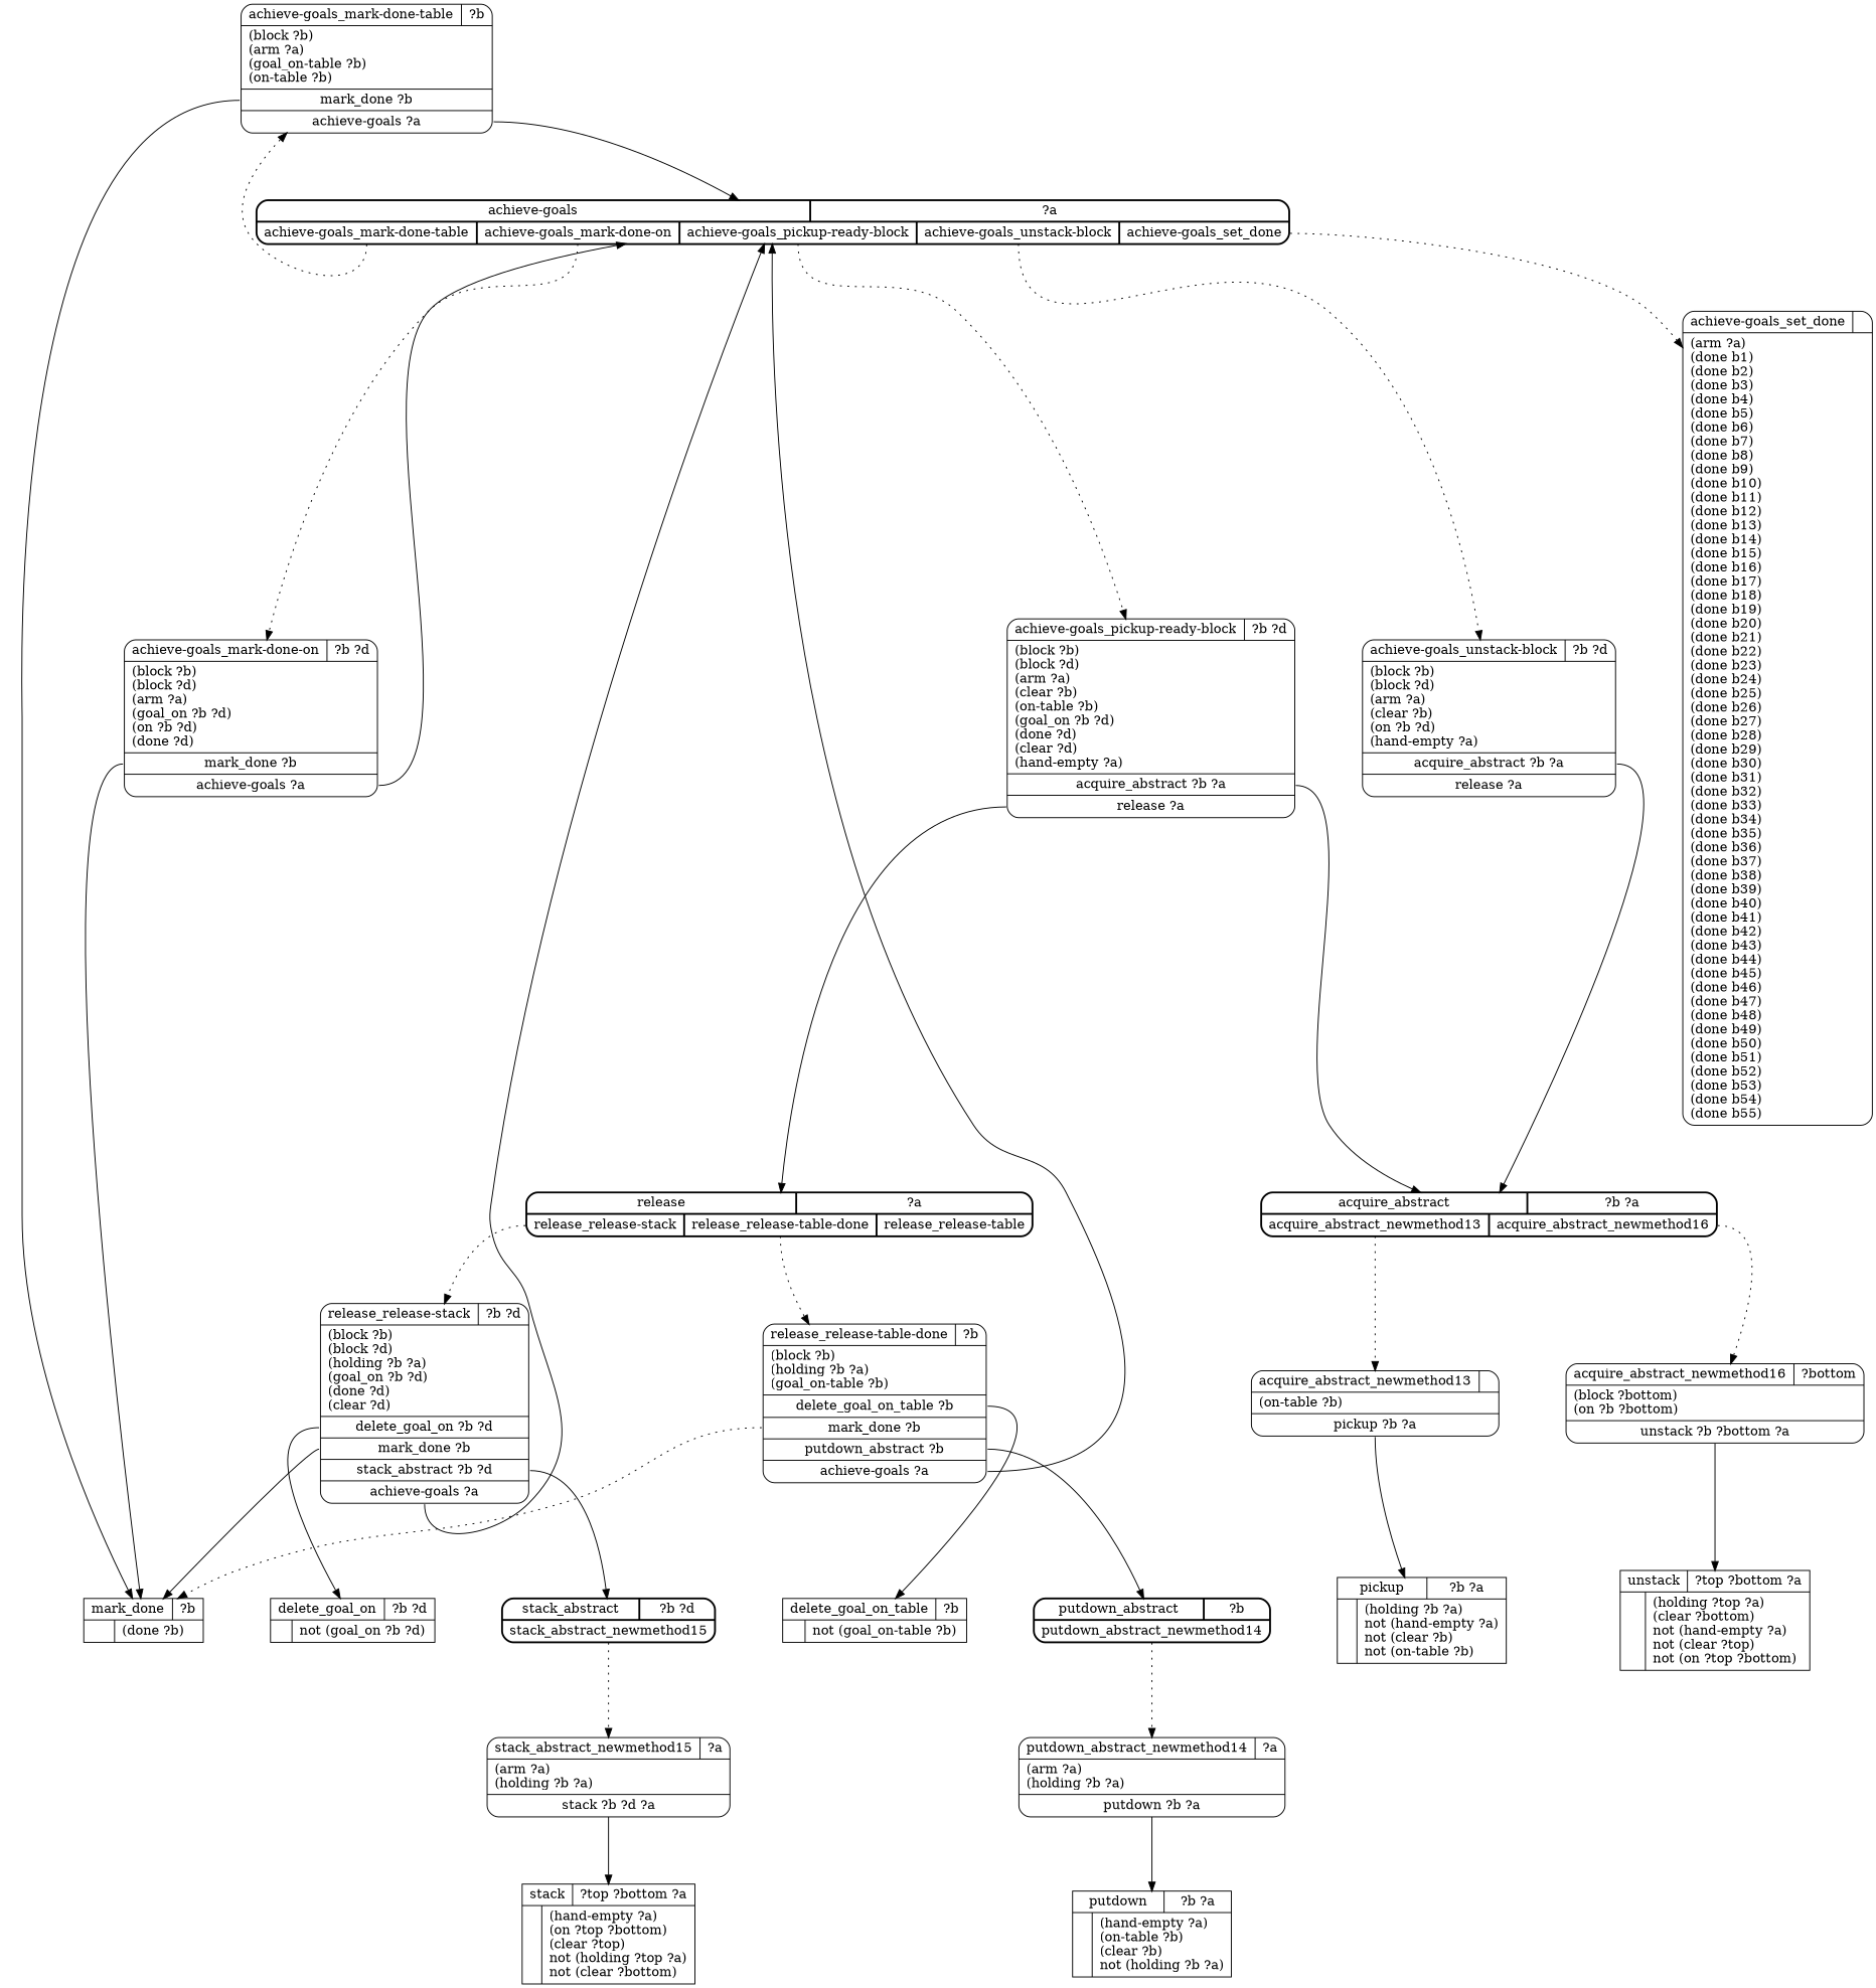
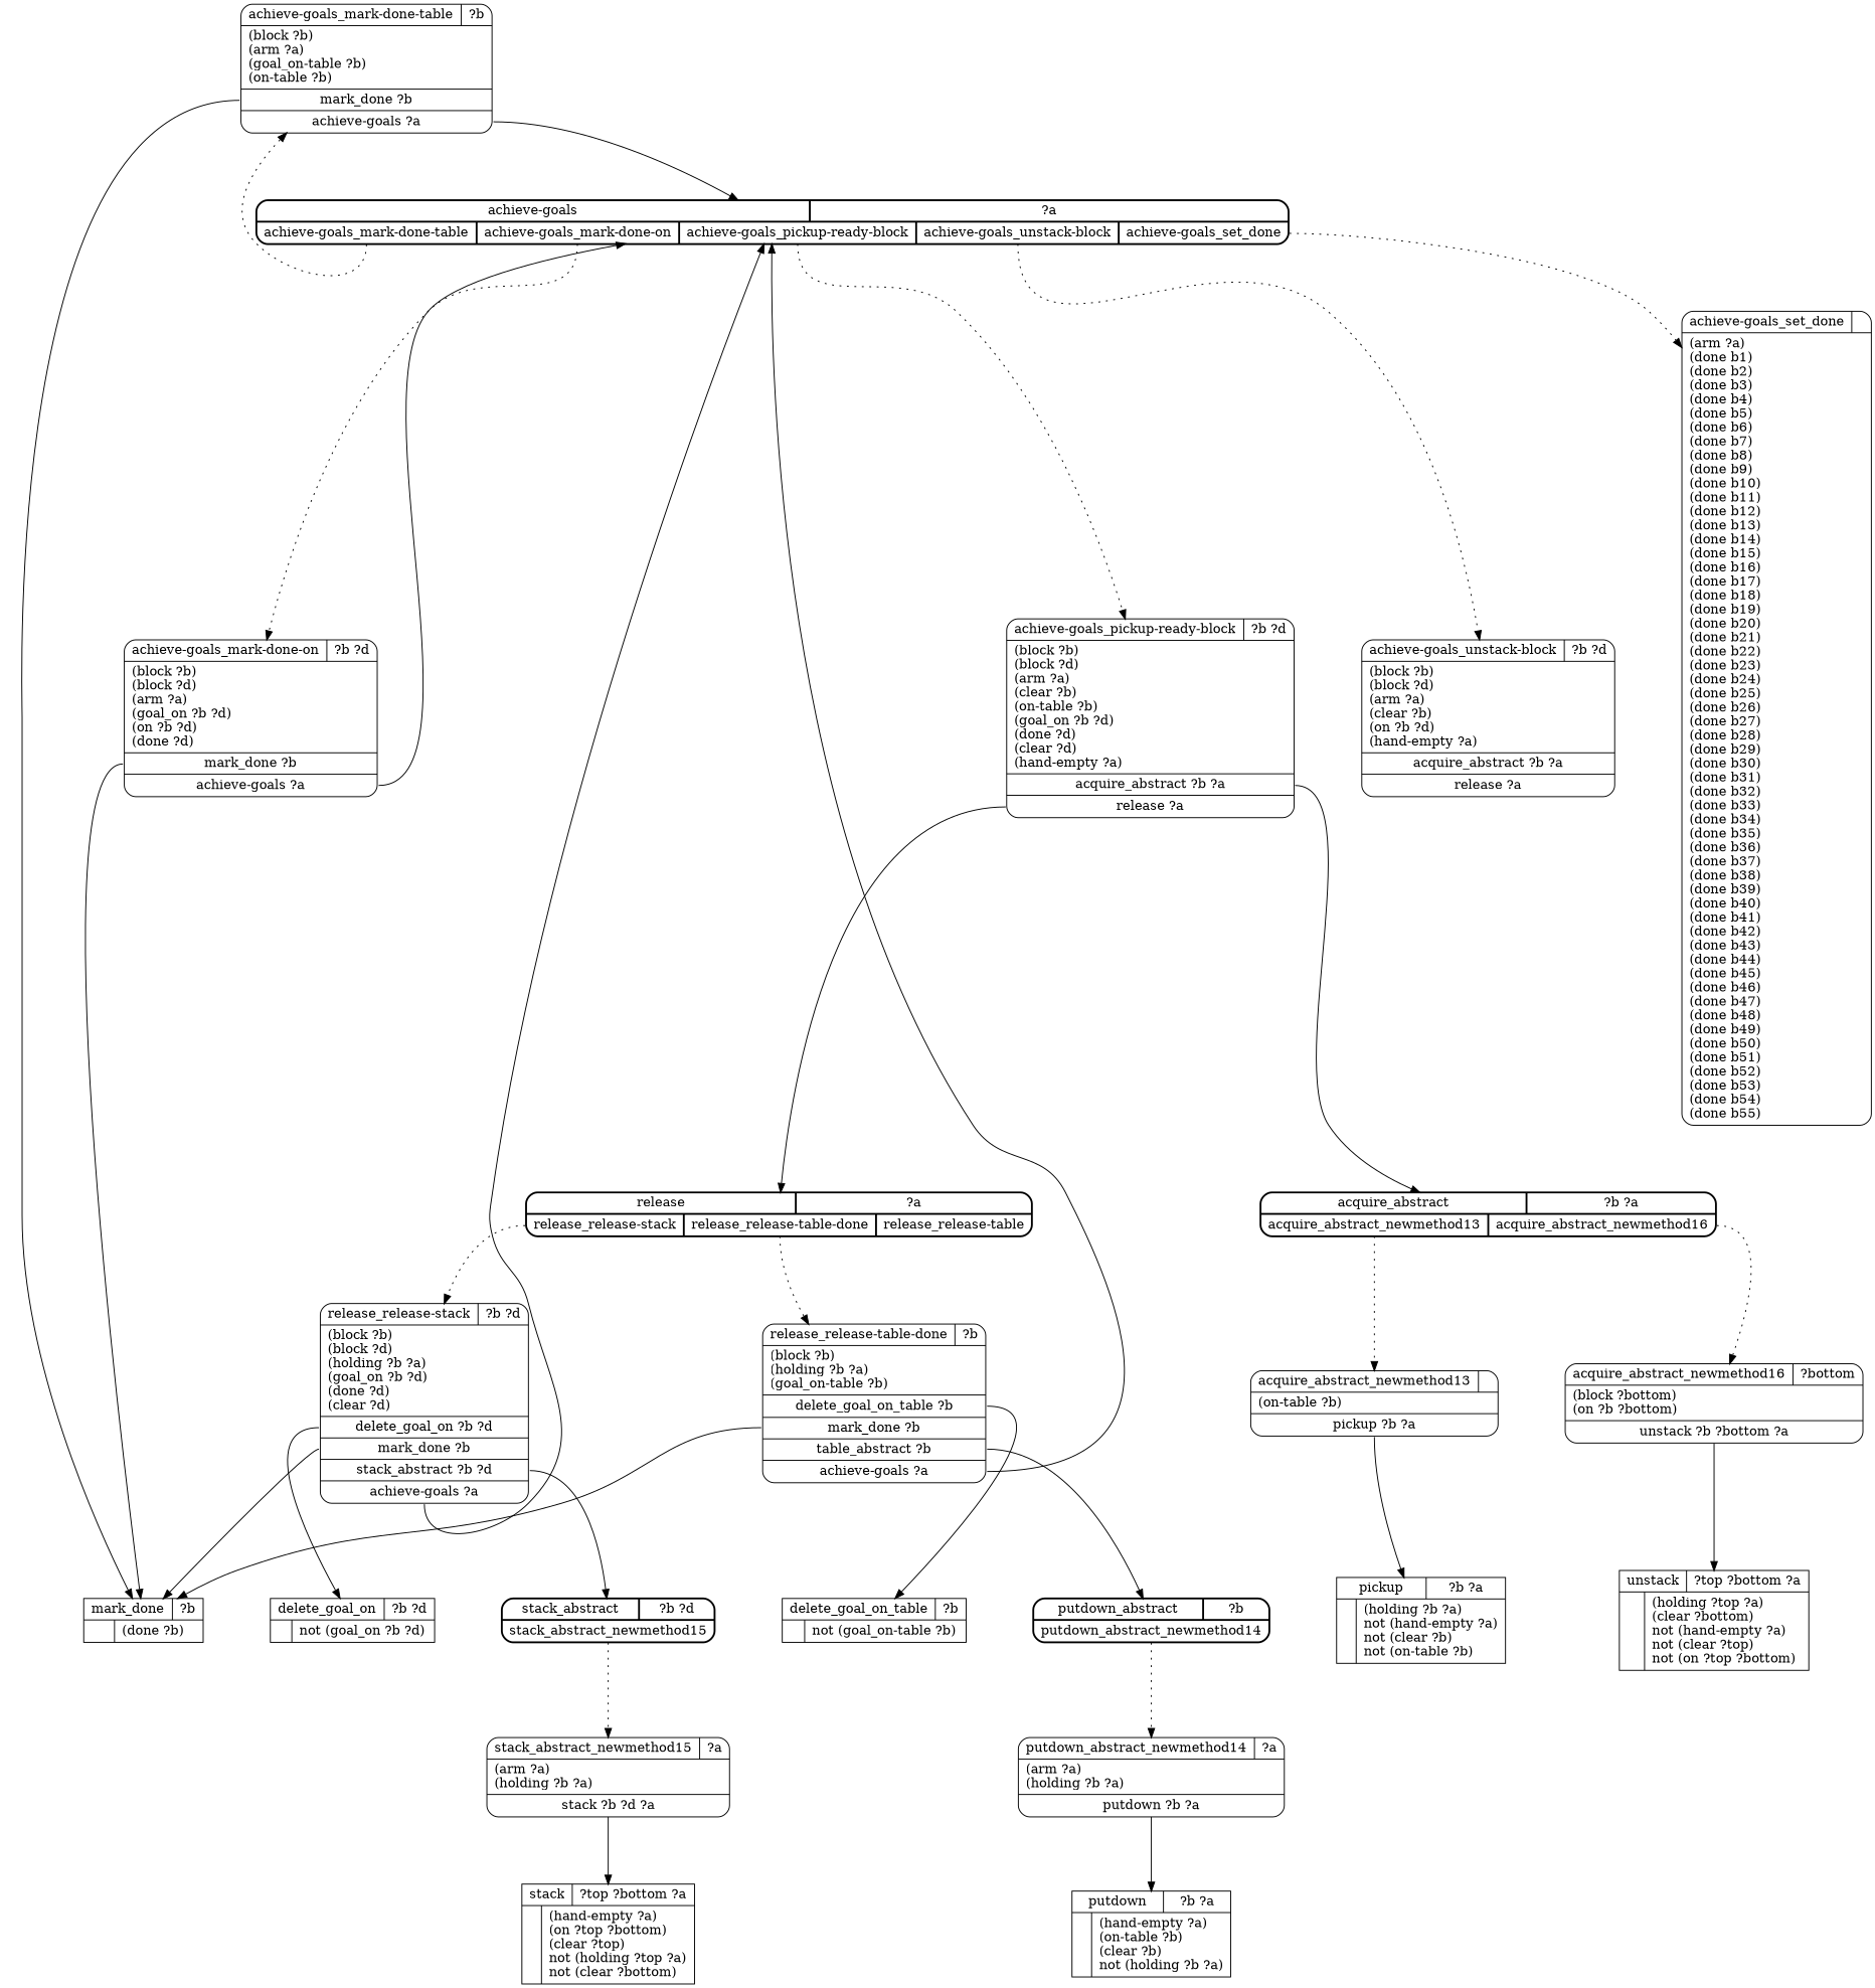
  digraph {
    nodesep=1
    ranksep=1
    node [shape=Mrecord]
    edge [tailport=0]
    mark_done [label="{{\N|?b}|{|(done ?b)\l}}" shape=record]
    delete_goal_on [label="{{\N|?b ?d}|{|not (goal_on ?b ?d)\l}}" shape=record]
    delete_goal_on_table [label="{{\N|?b}|{|not (goal_on-table ?b)\l}}" shape=record]
    pickup [label="{{\N|?b ?a}|{|(holding ?b ?a)\lnot (hand-empty ?a)\lnot (clear ?b)\lnot (on-table ?b)\l}}" shape=record]
    putdown [label="{{\N|?b ?a}|{|(hand-empty ?a)\l(on-table ?b)\l(clear ?b)\lnot (holding ?b ?a)\l}}" shape=record]
    stack [label="{{\N|?top ?bottom ?a}|{|(hand-empty ?a)\l(on ?top ?bottom)\l(clear ?top)\lnot (holding ?top ?a)\lnot (clear ?bottom)\l}}" shape=record]
    unstack [label="{{\N|?top ?bottom ?a}|{|(holding ?top ?a)\l(clear ?bottom)\lnot (hand-empty ?a)\lnot (clear ?top)\lnot (on ?top ?bottom)\l}}" shape=record]
    "achieve-goals" [label="{{\N|?a}|{<0>achieve-goals_mark-done-table|<1>achieve-goals_mark-done-on|<2>achieve-goals_pickup-ready-block|<3>achieve-goals_unstack-block|<4>achieve-goals_set_done}}" style=bold]
    "achieve-goals_mark-done-table" [label="{{\N|?b}|(block ?b)\l(arm ?a)\l(goal_on-table ?b)\l(on-table ?b)\l|<0>mark_done ?b|<1>achieve-goals ?a}"]
    "achieve-goals_mark-done-on" [label="{{\N|?b ?d}|(block ?b)\l(block ?d)\l(arm ?a)\l(goal_on ?b ?d)\l(on ?b ?d)\l(done ?d)\l|<0>mark_done ?b|<1>achieve-goals ?a}"]
    "achieve-goals_pickup-ready-block" [label="{{\N|?b ?d}|(block ?b)\l(block ?d)\l(arm ?a)\l(clear ?b)\l(on-table ?b)\l(goal_on ?b ?d)\l(done ?d)\l(clear ?d)\l(hand-empty ?a)\l|<0>acquire_abstract ?b ?a|<1>release ?a}"]
    "achieve-goals_unstack-block" [label="{{\N|?b ?d}|(block ?b)\l(block ?d)\l(arm ?a)\l(clear ?b)\l(on ?b ?d)\l(hand-empty ?a)\l|<0>acquire_abstract ?b ?a|<1>release ?a}"]
    "achieve-goals_set_done" [label="{{\N|}|(arm ?a)\l(done b1)\l(done b2)\l(done b3)\l(done b4)\l(done b5)\l(done b6)\l(done b7)\l(done b8)\l(done b9)\l(done b10)\l(done b11)\l(done b12)\l(done b13)\l(done b14)\l(done b15)\l(done b16)\l(done b17)\l(done b18)\l(done b19)\l(done b20)\l(done b21)\l(done b22)\l(done b23)\l(done b24)\l(done b25)\l(done b26)\l(done b27)\l(done b28)\l(done b29)\l(done b30)\l(done b31)\l(done b32)\l(done b33)\l(done b34)\l(done b35)\l(done b36)\l(done b37)\l(done b38)\l(done b39)\l(done b40)\l(done b41)\l(done b42)\l(done b43)\l(done b44)\l(done b45)\l(done b46)\l(done b47)\l(done b48)\l(done b49)\l(done b50)\l(done b51)\l(done b52)\l(done b53)\l(done b54)\l(done b55)\l}"]
    acquire_abstract [label="{{\N|?b ?a}|{<0>acquire_abstract_newmethod13|<1>acquire_abstract_newmethod16}}" style=bold]
    release [label="{{\N|?a}|{<0>release_release-stack|<1>release_release-table-done|<2>release_release-table}}" style=bold]
    acquire_abstract_newmethod13 [label="{{\N|}|(on-table ?b)\l|<0>pickup ?b ?a}"]
    acquire_abstract_newmethod16 [label="{{\N|?bottom}|(block ?bottom)\l(on ?b ?bottom)\l|<0>unstack ?b ?bottom ?a}"]
    "release_release-stack" [label="{{\N|?b ?d}|(block ?b)\l(block ?d)\l(holding ?b ?a)\l(goal_on ?b ?d)\l(done ?d)\l(clear ?d)\l|<0>delete_goal_on ?b ?d|<1>mark_done ?b|<2>stack_abstract ?b ?d|<3>achieve-goals ?a}"]
-   "release_release-table-done" [label="{{\N|?b}|(block ?b)\l(holding ?b ?a)\l(goal_on-table ?b)\l|<0>delete_goal_on_table ?b|<1>mark_done ?b|<2>putdown_abstract ?b|<3>achieve-goals ?a}"]
+   "release_release-table-done" [label="{{\N|?b}|(block ?b)\l(holding ?b ?a)\l(goal_on-table ?b)\l|<0>delete_goal_on_table ?b|<1>mark_done ?b|<2>table_abstract ?b|<3>achieve-goals ?a}"]
    stack_abstract [label="{{\N|?b ?d}|{<0>stack_abstract_newmethod15}}" style=bold]
    putdown_abstract [label="{{\N|?b}|{<0>putdown_abstract_newmethod14}}" style=bold]
    stack_abstract_newmethod15 [label="{{\N|?a}|(arm ?a)\l(holding ?b ?a)\l|<0>stack ?b ?d ?a}"]
    putdown_abstract_newmethod14 [label="{{\N|?a}|(arm ?a)\l(holding ?b ?a)\l|<0>putdown ?b ?a}"]
    "achieve-goals" -> "achieve-goals_mark-done-table" [style=dotted]
    "achieve-goals" -> "achieve-goals_mark-done-on" [style=dotted tailport=1]
    "achieve-goals" -> "achieve-goals_pickup-ready-block" [style=dotted tailport=2]
    "achieve-goals" -> "achieve-goals_unstack-block" [style=dotted tailport=3]
    "achieve-goals" -> "achieve-goals_set_done" [style=dotted tailport=4]
    "achieve-goals_mark-done-table" -> mark_done
    "achieve-goals_mark-done-table" -> "achieve-goals" [tailport=1]
    "achieve-goals_mark-done-on" -> mark_done
    "achieve-goals_mark-done-on" -> "achieve-goals" [tailport=1]
    "achieve-goals_pickup-ready-block" -> acquire_abstract
    "achieve-goals_pickup-ready-block" -> release [tailport=1]
-   "achieve-goals_unstack-block" -> acquire_abstract
    acquire_abstract -> acquire_abstract_newmethod13 [style=dotted]
    acquire_abstract -> acquire_abstract_newmethod16 [style=dotted tailport=1]
    release -> "release_release-stack" [style=dotted]
    release -> "release_release-table-done" [style=dotted tailport=1]
    acquire_abstract_newmethod13 -> pickup
    acquire_abstract_newmethod16 -> unstack
    "release_release-stack" -> mark_done [tailport=1]
    "release_release-stack" -> delete_goal_on
    "release_release-stack" -> "achieve-goals" [tailport=3]
    "release_release-stack" -> stack_abstract [tailport=2]
-   "release_release-table-done" -> mark_done [tailport=1 style=dotted]
+   "release_release-table-done" -> mark_done [tailport=1]
    "release_release-table-done" -> delete_goal_on_table
    "release_release-table-done" -> "achieve-goals" [tailport=3]
    "release_release-table-done" -> putdown_abstract [tailport=2]
    stack_abstract -> stack_abstract_newmethod15 [style=dotted]
    putdown_abstract -> putdown_abstract_newmethod14 [style=dotted]
    stack_abstract_newmethod15 -> stack
    putdown_abstract_newmethod14 -> putdown
  }
